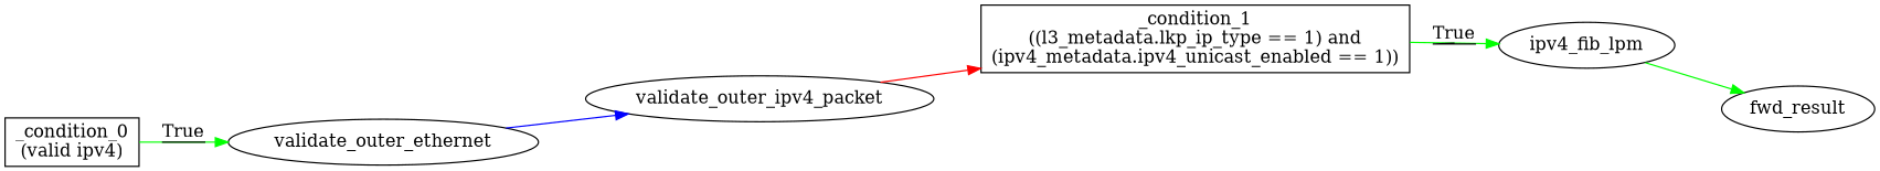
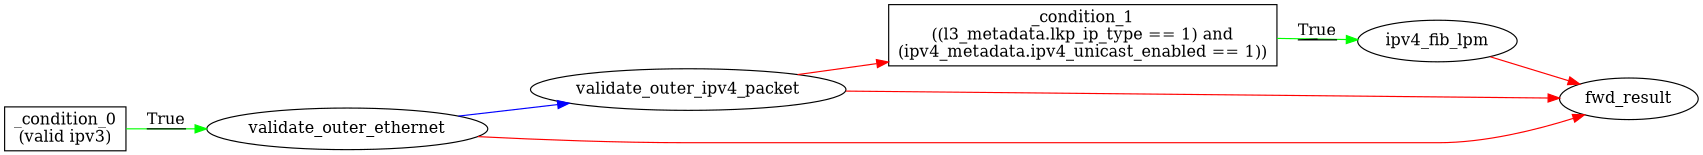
  digraph {
    rankdir=LR
    edge [color=red]
-   n1 [label="_condition_0\n(valid ipv4)" shape=box]
+   n1 [label="_condition_0\n(valid ipv3)" shape=box]
    n2 [label=validate_outer_ethernet]
    n3 [label=validate_outer_ipv4_packet]
    n4 [label="_condition_1\n((l3_metadata.lkp_ip_type == 1) and\n(ipv4_metadata.ipv4_unicast_enabled == 1))" shape=box]
    n5 [label=fwd_result]
    n6 [label=ipv4_fib_lpm]
    n1 -> n2 [color=green decorate=true label=True]
    n2 -> n3 [color=blue]
+   n2 -> n5
    n3 -> n4
+   n3 -> n5
    n4 -> n6 [color=green decorate=true label=True]
-   n6 -> n5 [color=green]
+   n6 -> n5
  }
